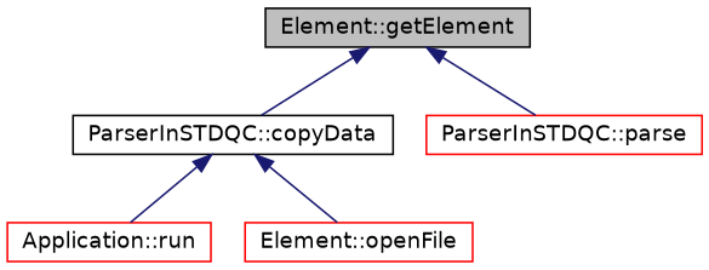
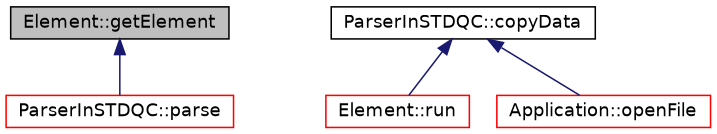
  digraph {
    rankdir=TB
    node [color=red fillcolor=white fontname=Helvetica fontsize=12 shape=record style=filled]
    edge [color=midnightblue dir=back fontname=Helvetica fontsize=12 labelfontname=Helvetica labelfontsize=12 style=solid]
    n1 [color=black fillcolor=grey75 fontcolor=black height=0.2 label="Element::getElement" width=0.4]
    n2 [color=black height=0.2 label="ParserInSTDQC::copyData" width=0.4]
    n3 [height=0.2 label="ParserInSTDQC::parse" width=0.4]
-   n4 [height=0.2 label="Application::run" width=0.4]
-   n5 [height=0.2 label="Element::openFile" width=0.4]
-   n1 -> n2
+   n4 [height=0.2 label="Element::run" width=0.4]
+   n5 [height=0.2 label="Application::openFile" width=0.4]
    n1 -> n3
    n2 -> n4
    n2 -> n5
  }
